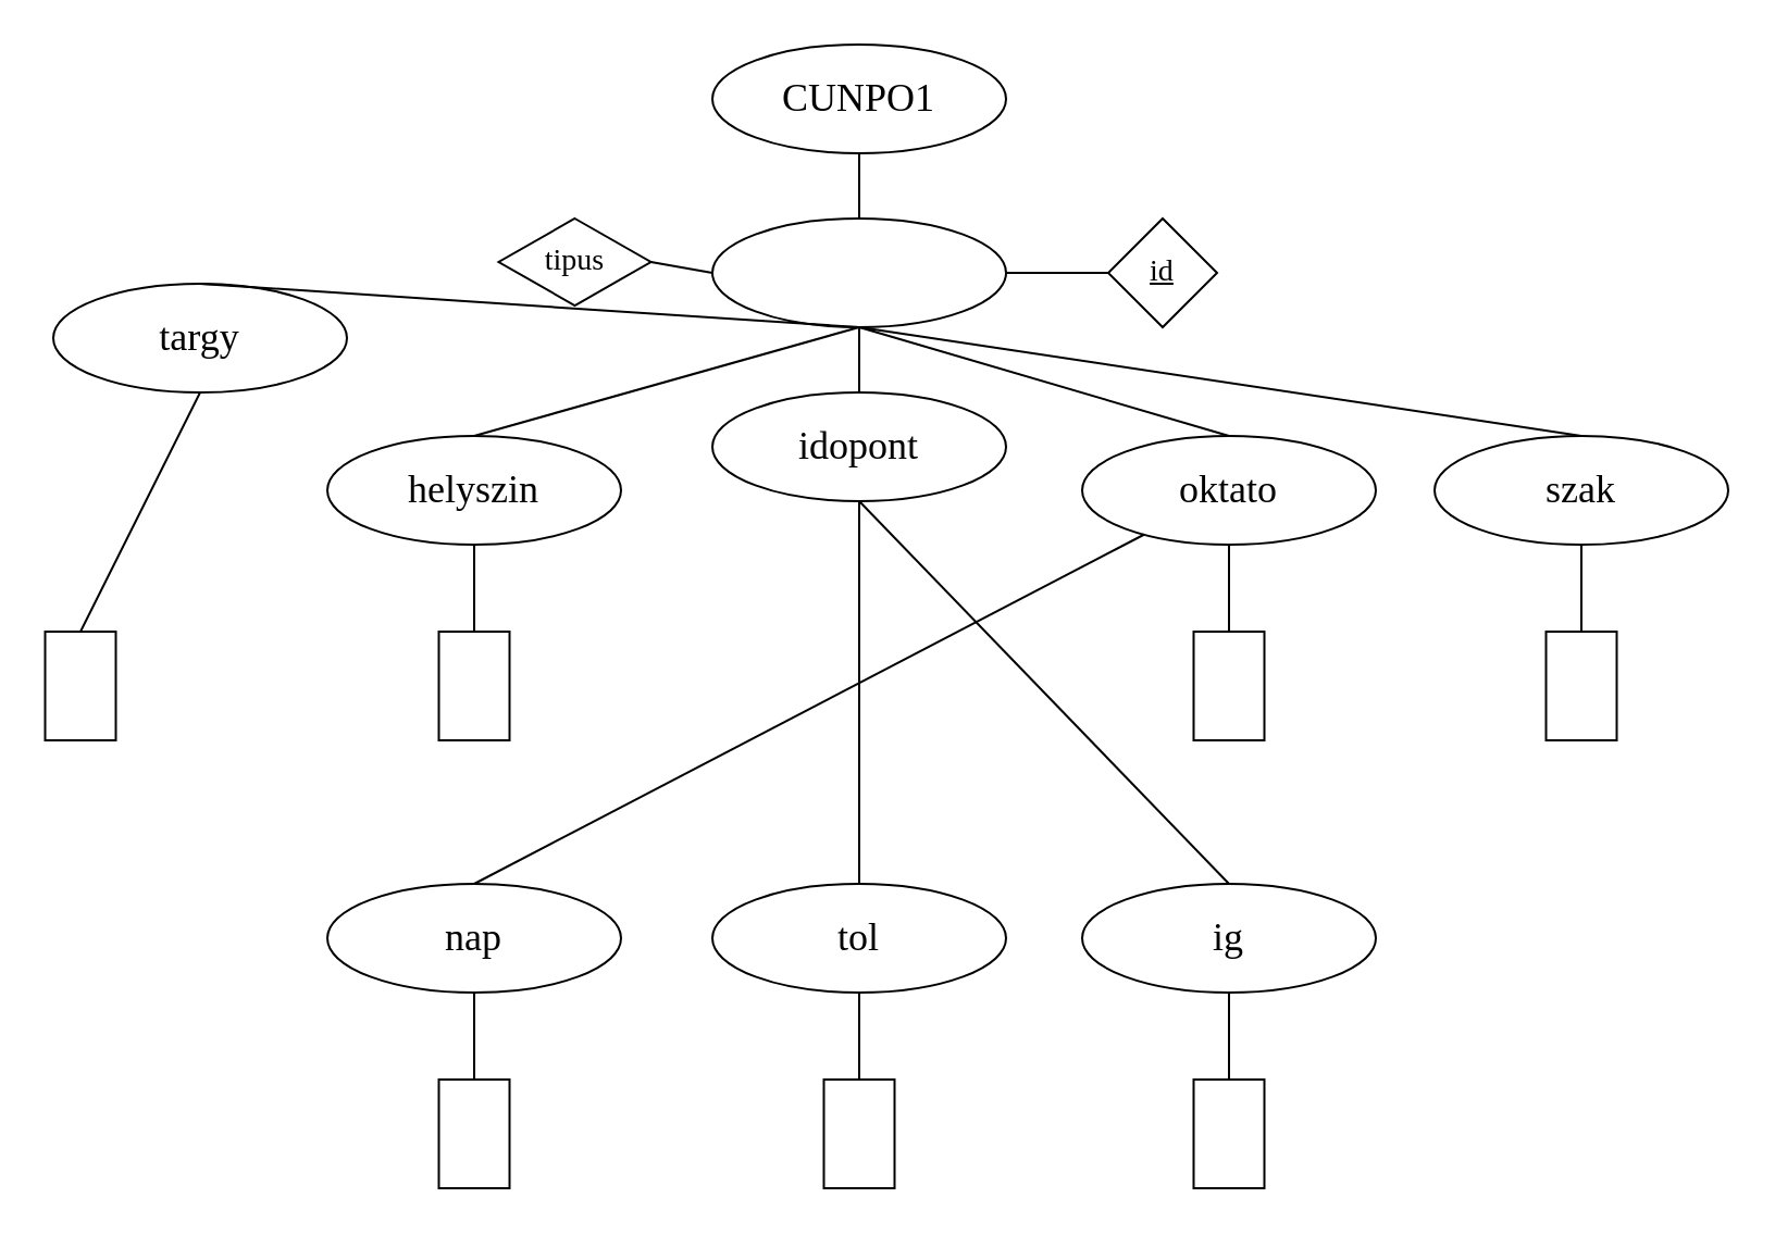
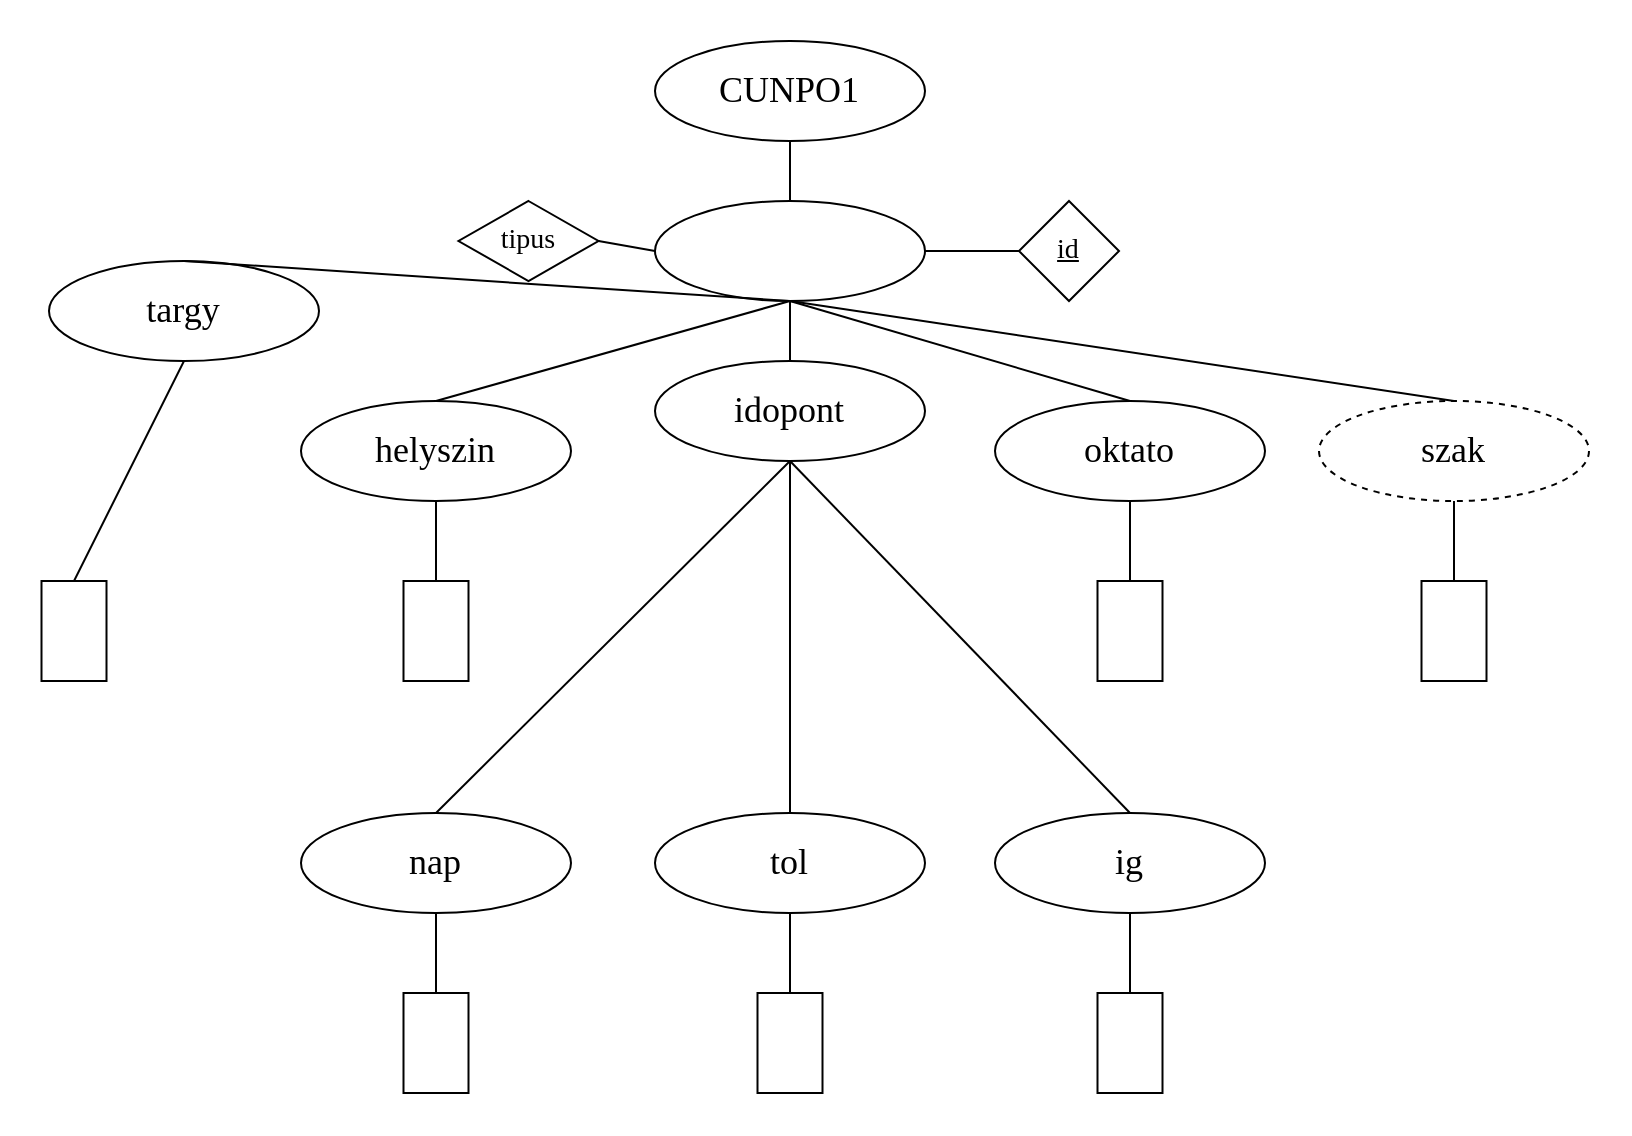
  <mxCell id="0" />
  <mxCell id="1" parent="0" />
  <mxCell id="2" value="" style="ellipse;whiteSpace=wrap;html=1;fontSize=18;strokeColor=default;fontFamily=Times New Roman;verticalAlign=middle;" vertex="1" parent="1"><mxGeometry x="327" y="100" width="135" height="50" as="geometry" /></mxCell>
  <mxCell id="3" value="CUNPO1" style="ellipse;whiteSpace=wrap;html=1;fontSize=18;fontFamily=Times New Roman;" vertex="1" parent="1"><mxGeometry x="327" y="20" width="135" height="50" as="geometry" /></mxCell>
  <mxCell id="4" value="" style="endArrow=none;html=1;rounded=0;entryX=0.5;entryY=1;entryDx=0;entryDy=0;exitX=0.5;exitY=0;exitDx=0;exitDy=0;fontSize=18;fontFamily=Times New Roman;" edge="1" parent="1" source="2" target="3"><mxGeometry width="50" height="50" relative="1" as="geometry"><mxPoint x="369" y="240" as="sourcePoint" /><mxPoint x="409" y="200" as="targetPoint" /></mxGeometry></mxCell>
  <mxCell id="5" value="&lt;font style=&quot;font-size: 18px;&quot;&gt;targy&lt;/font&gt;" style="ellipse;whiteSpace=wrap;html=1;fontSize=18;fontFamily=Times New Roman;" vertex="1" parent="1"><mxGeometry x="24" y="130" width="135" height="50" as="geometry" /></mxCell>
  <mxCell id="6" value="oktato" style="ellipse;whiteSpace=wrap;html=1;fontSize=18;fontFamily=Times New Roman;" vertex="1" parent="1"><mxGeometry x="497" y="200" width="135" height="50" as="geometry" /></mxCell>
  <mxCell id="7" value="idopont" style="ellipse;whiteSpace=wrap;html=1;fontSize=18;fontFamily=Times New Roman;" vertex="1" parent="1"><mxGeometry x="327" y="180" width="135" height="50" as="geometry" /></mxCell>
  <mxCell id="8" value="helyszin" style="ellipse;whiteSpace=wrap;html=1;fontSize=18;fontFamily=Times New Roman;" vertex="1" parent="1"><mxGeometry x="150" y="200" width="135" height="50" as="geometry" /></mxCell>
- <mxCell id="9" value="szak" style="ellipse;whiteSpace=wrap;html=1;fontSize=18;fontFamily=Times New Roman;" vertex="1" parent="1"><mxGeometry x="659" y="200" width="135" height="50" as="geometry" /></mxCell>
+ <mxCell id="9" value="szak" style="ellipse;whiteSpace=wrap;html=1;fontSize=18;fontFamily=Times New Roman;dashed=1;" vertex="1" parent="1"><mxGeometry x="659" y="200" width="135" height="50" as="geometry" /></mxCell>
  <mxCell id="10" value="nap" style="ellipse;whiteSpace=wrap;html=1;fontSize=18;fontFamily=Times New Roman;" vertex="1" parent="1"><mxGeometry x="150" y="406" width="135" height="50" as="geometry" /></mxCell>
  <mxCell id="11" value="tol" style="ellipse;whiteSpace=wrap;html=1;fontSize=18;fontFamily=Times New Roman;" vertex="1" parent="1"><mxGeometry x="327" y="406" width="135" height="50" as="geometry" /></mxCell>
  <mxCell id="12" value="ig" style="ellipse;whiteSpace=wrap;html=1;fontSize=18;fontFamily=Times New Roman;" vertex="1" parent="1"><mxGeometry x="497" y="406" width="135" height="50" as="geometry" /></mxCell>
  <mxCell id="13" value="" style="endArrow=none;html=1;rounded=0;exitX=0.5;exitY=0;exitDx=0;exitDy=0;entryX=0.5;entryY=1;entryDx=0;entryDy=0;fontSize=18;fontFamily=Times New Roman;" edge="1" parent="1" source="5" target="2"><mxGeometry width="50" height="50" relative="1" as="geometry"><mxPoint x="359" y="250" as="sourcePoint" /><mxPoint x="409" y="200" as="targetPoint" /></mxGeometry></mxCell>
  <mxCell id="14" value="" style="endArrow=none;html=1;rounded=0;exitX=0.5;exitY=0;exitDx=0;exitDy=0;fontSize=18;entryX=0.5;entryY=1;entryDx=0;entryDy=0;fontFamily=Times New Roman;" edge="1" parent="1" source="8" target="2"><mxGeometry width="50" height="50" relative="1" as="geometry"><mxPoint x="57" y="210" as="sourcePoint" /><mxPoint x="399" y="150" as="targetPoint" /></mxGeometry></mxCell>
  <mxCell id="15" value="" style="endArrow=none;html=1;rounded=0;exitX=0.5;exitY=0;exitDx=0;exitDy=0;entryX=0.5;entryY=1;entryDx=0;entryDy=0;fontSize=18;fontFamily=Times New Roman;" edge="1" parent="1" source="6" target="2"><mxGeometry width="50" height="50" relative="1" as="geometry"><mxPoint x="228" y="210" as="sourcePoint" /><mxPoint x="409" y="160" as="targetPoint" /></mxGeometry></mxCell>
  <mxCell id="16" value="" style="endArrow=none;html=1;rounded=0;exitX=0.5;exitY=0;exitDx=0;exitDy=0;entryX=0.5;entryY=1;entryDx=0;entryDy=0;fontSize=18;fontFamily=Times New Roman;" edge="1" parent="1" source="11" target="7"><mxGeometry width="50" height="50" relative="1" as="geometry"><mxPoint x="585" y="220" as="sourcePoint" /><mxPoint x="415" y="170" as="targetPoint" /></mxGeometry></mxCell>
  <mxCell id="17" value="" style="endArrow=none;html=1;rounded=0;exitX=0.5;exitY=0;exitDx=0;exitDy=0;entryX=0.5;entryY=1;entryDx=0;entryDy=0;fontSize=18;fontFamily=Times New Roman;" edge="1" parent="1" source="12" target="7"><mxGeometry width="50" height="50" relative="1" as="geometry"><mxPoint x="595" y="230" as="sourcePoint" /><mxPoint x="425" y="180" as="targetPoint" /></mxGeometry></mxCell>
- <mxCell id="18" value="" style="endArrow=none;html=1;rounded=0;exitX=0.5;exitY=0;exitDx=0;exitDy=0;fontSize=18;fontFamily=Times New Roman;" edge="1" parent="1" source="10" target="6"><mxGeometry width="50" height="50" relative="1" as="geometry"><mxPoint x="605" y="240" as="sourcePoint" /><mxPoint x="435" y="190" as="targetPoint" /></mxGeometry></mxCell>
+ <mxCell id="18" value="" style="endArrow=none;html=1;rounded=0;exitX=0.5;exitY=0;exitDx=0;exitDy=0;entryX=0.5;entryY=1;entryDx=0;entryDy=0;fontSize=18;fontFamily=Times New Roman;" edge="1" parent="1" source="10" target="7"><mxGeometry width="50" height="50" relative="1" as="geometry"><mxPoint x="605" y="240" as="sourcePoint" /><mxPoint x="435" y="190" as="targetPoint" /></mxGeometry></mxCell>
  <mxCell id="19" value="" style="rounded=0;whiteSpace=wrap;html=1;direction=south;fontFamily=Times New Roman;" vertex="1" parent="1"><mxGeometry x="20.25" y="290" width="32.5" height="50" as="geometry" /></mxCell>
  <mxCell id="20" value="" style="rounded=0;whiteSpace=wrap;html=1;direction=south;fontFamily=Times New Roman;" vertex="1" parent="1"><mxGeometry x="201.25" y="290" width="32.5" height="50" as="geometry" /></mxCell>
  <mxCell id="21" value="" style="rounded=0;whiteSpace=wrap;html=1;direction=south;fontFamily=Times New Roman;" vertex="1" parent="1"><mxGeometry x="548.25" y="290" width="32.5" height="50" as="geometry" /></mxCell>
  <mxCell id="22" value="" style="rounded=0;whiteSpace=wrap;html=1;direction=south;fontFamily=Times New Roman;" vertex="1" parent="1"><mxGeometry x="710.25" y="290" width="32.5" height="50" as="geometry" /></mxCell>
  <mxCell id="23" value="" style="endArrow=none;html=1;rounded=0;exitX=0;exitY=0.5;exitDx=0;exitDy=0;entryX=0.5;entryY=1;entryDx=0;entryDy=0;fontFamily=Times New Roman;" edge="1" parent="1" source="19" target="5"><mxGeometry width="50" height="50" relative="1" as="geometry"><mxPoint x="359" y="260" as="sourcePoint" /><mxPoint x="409" y="210" as="targetPoint" /></mxGeometry></mxCell>
  <mxCell id="24" value="&lt;u&gt;&lt;font style=&quot;font-size: 14px;&quot;&gt;id&lt;/font&gt;&lt;/u&gt;" style="rhombus;whiteSpace=wrap;html=1;fontFamily=Times New Roman;" vertex="1" parent="1"><mxGeometry x="509" y="100" width="50" height="50" as="geometry" /></mxCell>
  <mxCell id="25" value="" style="endArrow=none;html=1;rounded=0;entryX=0;entryY=0.5;entryDx=0;entryDy=0;exitX=1;exitY=0.5;exitDx=0;exitDy=0;fontFamily=Times New Roman;" edge="1" parent="1" source="2" target="24"><mxGeometry width="50" height="50" relative="1" as="geometry"><mxPoint x="359" y="280" as="sourcePoint" /><mxPoint x="409" y="230" as="targetPoint" /></mxGeometry></mxCell>
  <mxCell id="26" value="" style="endArrow=none;html=1;rounded=0;exitX=0.5;exitY=0;exitDx=0;exitDy=0;entryX=0.5;entryY=1;entryDx=0;entryDy=0;fontFamily=Times New Roman;" edge="1" parent="1" source="9" target="2"><mxGeometry width="50" height="50" relative="1" as="geometry"><mxPoint x="359" y="280" as="sourcePoint" /><mxPoint x="399" y="140" as="targetPoint" /></mxGeometry></mxCell>
  <mxCell id="27" value="" style="endArrow=none;html=1;rounded=0;entryX=0.5;entryY=0;entryDx=0;entryDy=0;exitX=0.5;exitY=1;exitDx=0;exitDy=0;fontFamily=Times New Roman;" edge="1" parent="1" source="2" target="7"><mxGeometry width="50" height="50" relative="1" as="geometry"><mxPoint x="399" y="150" as="sourcePoint" /><mxPoint x="409" y="230" as="targetPoint" /></mxGeometry></mxCell>
  <mxCell id="28" value="" style="endArrow=none;html=1;rounded=0;exitX=0;exitY=0.5;exitDx=0;exitDy=0;entryX=0.5;entryY=1;entryDx=0;entryDy=0;fontFamily=Times New Roman;" edge="1" parent="1" source="20" target="8"><mxGeometry width="50" height="50" relative="1" as="geometry"><mxPoint x="329" y="280" as="sourcePoint" /><mxPoint x="379" y="230" as="targetPoint" /></mxGeometry></mxCell>
  <mxCell id="29" value="" style="endArrow=none;html=1;rounded=0;exitX=0;exitY=0.5;exitDx=0;exitDy=0;entryX=0.5;entryY=1;entryDx=0;entryDy=0;fontFamily=Times New Roman;" edge="1" parent="1" source="21" target="6"><mxGeometry width="50" height="50" relative="1" as="geometry"><mxPoint x="329" y="280" as="sourcePoint" /><mxPoint x="379" y="230" as="targetPoint" /></mxGeometry></mxCell>
  <mxCell id="30" value="" style="endArrow=none;html=1;rounded=0;entryX=0.5;entryY=1;entryDx=0;entryDy=0;exitX=0;exitY=0.5;exitDx=0;exitDy=0;fontFamily=Times New Roman;" edge="1" parent="1" source="22" target="9"><mxGeometry width="50" height="50" relative="1" as="geometry"><mxPoint x="329" y="280" as="sourcePoint" /><mxPoint x="379" y="230" as="targetPoint" /></mxGeometry></mxCell>
  <mxCell id="31" value="&lt;font style=&quot;font-size: 14px;&quot;&gt;tipus&lt;/font&gt;" style="rhombus;whiteSpace=wrap;html=1;fontFamily=Times New Roman;" vertex="1" parent="1"><mxGeometry x="228.75" y="100" width="70" height="40" as="geometry" /></mxCell>
  <mxCell id="32" value="" style="endArrow=none;html=1;rounded=0;entryX=0;entryY=0.5;entryDx=0;entryDy=0;exitX=1;exitY=0.5;exitDx=0;exitDy=0;fontFamily=Times New Roman;" edge="1" parent="1" source="31" target="2"><mxGeometry width="50" height="50" relative="1" as="geometry"><mxPoint x="280" y="124.58" as="sourcePoint" /><mxPoint x="327" y="124.58" as="targetPoint" /></mxGeometry></mxCell>
  <mxCell id="33" value="" style="rounded=0;whiteSpace=wrap;html=1;direction=south;fontFamily=Times New Roman;" vertex="1" parent="1"><mxGeometry x="201.25" y="496" width="32.5" height="50" as="geometry" /></mxCell>
  <mxCell id="34" value="" style="endArrow=none;html=1;rounded=0;exitX=0;exitY=0.5;exitDx=0;exitDy=0;entryX=0.5;entryY=1;entryDx=0;entryDy=0;fontFamily=Times New Roman;" edge="1" parent="1" source="33" target="10"><mxGeometry width="50" height="50" relative="1" as="geometry"><mxPoint x="540" y="466" as="sourcePoint" /><mxPoint x="218" y="456" as="targetPoint" /></mxGeometry></mxCell>
  <mxCell id="35" value="" style="rounded=0;whiteSpace=wrap;html=1;direction=south;fontFamily=Times New Roman;" vertex="1" parent="1"><mxGeometry x="378.25" y="496" width="32.5" height="50" as="geometry" /></mxCell>
  <mxCell id="36" value="" style="endArrow=none;html=1;rounded=0;exitX=0;exitY=0.5;exitDx=0;exitDy=0;entryX=0.5;entryY=1;entryDx=0;entryDy=0;fontFamily=Times New Roman;" edge="1" parent="1" source="35" target="11"><mxGeometry width="50" height="50" relative="1" as="geometry"><mxPoint x="717" y="466" as="sourcePoint" /><mxPoint x="395" y="456" as="targetPoint" /></mxGeometry></mxCell>
  <mxCell id="37" value="" style="rounded=0;whiteSpace=wrap;html=1;direction=south;fontFamily=Times New Roman;" vertex="1" parent="1"><mxGeometry x="548.25" y="496" width="32.5" height="50" as="geometry" /></mxCell>
  <mxCell id="38" value="" style="endArrow=none;html=1;rounded=0;exitX=0;exitY=0.5;exitDx=0;exitDy=0;entryX=0.5;entryY=1;entryDx=0;entryDy=0;fontFamily=Times New Roman;" edge="1" parent="1" source="37" target="12"><mxGeometry width="50" height="50" relative="1" as="geometry"><mxPoint x="887.75" y="466" as="sourcePoint" /><mxPoint x="565.75" y="456" as="targetPoint" /></mxGeometry></mxCell>
